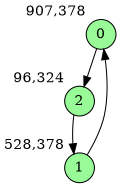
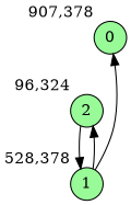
  digraph {
    bgcolor=white
    node [fillcolor=palegreen fixedsize=true shape=circle style=filled]
    0 [height=0.3 width=0.4 xlabel="907,378"]
    1 [height=0.3 width=0.4 xlabel="528,378"]
    2 [height=0.3 width=0.4 xlabel="96,324"]
    1 -> 0
-   0 -> 2
+   1 -> 2
    2 -> 1
  }
